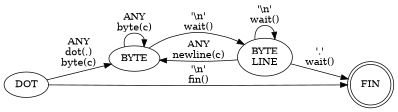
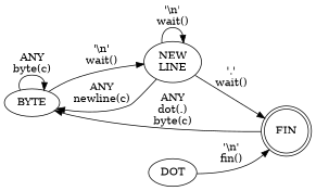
  digraph {
    fontname="DejaVu Serif"
    rankdir=LR
    node [fontname="DejaVu Serif"]
    edge [fontname="DejaVu Serif"]
    BYTE
-   n2 [label="BYTE\nLINE"]
+   n2 [label="NEW\nLINE"]
    FIN [shape=doublecircle]
    DOT
    BYTE -> BYTE [label="ANY\nbyte(c)"]
    BYTE -> n2 [label="'\\n'\nwait()"]
    n2 -> BYTE [label="ANY\nnewline(c)"]
    n2 -> n2 [label="'\\n'\nwait()"]
    n2 -> FIN [label="'.'\nwait()"]
-   DOT -> BYTE [label="ANY\ndot(.)\nbyte(c)"]
+   FIN -> BYTE [label="ANY\ndot(.)\nbyte(c)"]
    DOT -> FIN [label="'\\n'\nfin()"]
  }
